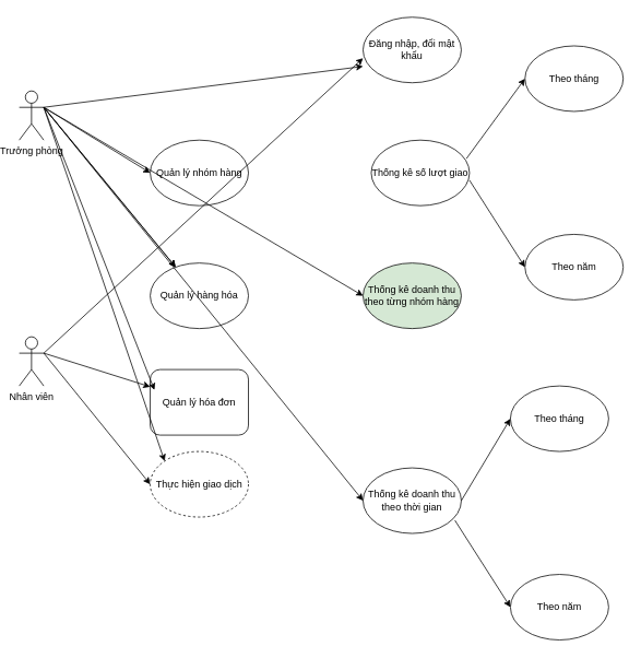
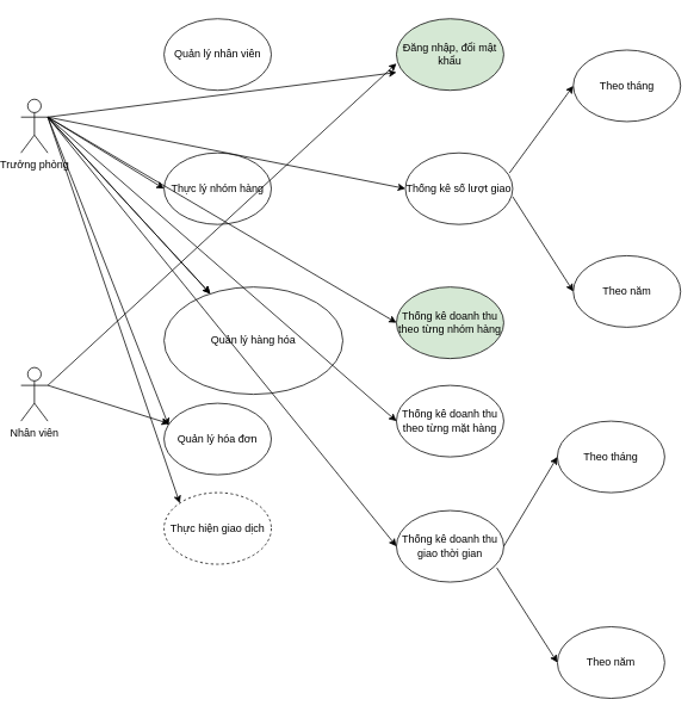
  <mxCell id="0" />
  <mxCell id="1" parent="0" />
  <mxCell id="2" value="Trưởng phòng" style="shape=umlActor;verticalLabelPosition=bottom;verticalAlign=top;html=1;outlineConnect=0;" vertex="1" parent="1"><mxGeometry x="20" y="110" width="30" height="60" as="geometry" /></mxCell>
  <mxCell id="3" value="Nhân viên" style="shape=umlActor;verticalLabelPosition=bottom;verticalAlign=top;html=1;outlineConnect=0;" vertex="1" parent="1"><mxGeometry x="20" y="410" width="30" height="60" as="geometry" /></mxCell>
- <mxCell id="5" value="Quản lý nhóm hàng" style="ellipse;whiteSpace=wrap;html=1;" vertex="1" parent="1"><mxGeometry x="180" y="170" width="120" height="80" as="geometry" /></mxCell>
- <mxCell id="6" value="Quản lý hàng hóa" style="ellipse;whiteSpace=wrap;html=1;" vertex="1" parent="1"><mxGeometry x="180" y="320" width="120" height="80" as="geometry" /></mxCell>
- <mxCell id="7" value="Quản lý hóa đơn" style="whiteSpace=wrap;html=1;rounded=1;" vertex="1" parent="1"><mxGeometry x="180" y="450" width="120" height="80" as="geometry" /></mxCell>
- <mxCell id="8" value="Đăng nhập, đổi mật khẩu" style="ellipse;whiteSpace=wrap;html=1;" vertex="1" parent="1"><mxGeometry x="440" y="20" width="120" height="80" as="geometry" /></mxCell>
+ <mxCell id="4" value="Quản lý nhân viên" style="ellipse;whiteSpace=wrap;html=1;" vertex="1" parent="1"><mxGeometry x="180" y="20" width="120" height="80" as="geometry" /></mxCell>
+ <mxCell id="5" value="Thực lý nhóm hàng" style="ellipse;whiteSpace=wrap;html=1;" vertex="1" parent="1"><mxGeometry x="180" y="170" width="120" height="80" as="geometry" /></mxCell>
+ <mxCell id="6" value="Quản lý hàng hóa" style="ellipse;whiteSpace=wrap;html=1;" vertex="1" parent="1"><mxGeometry x="180" y="320" width="200" height="120" as="geometry" /></mxCell>
+ <mxCell id="7" value="Quản lý hóa đơn" style="ellipse;whiteSpace=wrap;html=1;" vertex="1" parent="1"><mxGeometry x="180" y="450" width="120" height="80" as="geometry" /></mxCell>
+ <mxCell id="8" value="Đăng nhập, đổi mật khẩu" style="ellipse;whiteSpace=wrap;html=1;fillColor=#d5e8d4;" vertex="1" parent="1"><mxGeometry x="440" y="20" width="120" height="80" as="geometry" /></mxCell>
  <mxCell id="9" value="Thống kê doanh thu theo từng nhóm hàng" style="ellipse;whiteSpace=wrap;html=1;fillColor=#d5e8d4;" vertex="1" parent="1"><mxGeometry x="440" y="320" width="120" height="80" as="geometry" /></mxCell>
+ <mxCell id="10" value="Thống kê doanh thu theo từng mặt hàng" style="ellipse;whiteSpace=wrap;html=1;" vertex="1" parent="1"><mxGeometry x="440" y="430" width="120" height="80" as="geometry" /></mxCell>
  <mxCell id="11" value="Thống kê số lượt giao" style="ellipse;whiteSpace=wrap;html=1;" vertex="1" parent="1"><mxGeometry x="450" y="170" width="120" height="80" as="geometry" /></mxCell>
- <mxCell id="12" value="Thống kê doanh thu theo thời gian" style="ellipse;whiteSpace=wrap;html=1;" vertex="1" parent="1"><mxGeometry x="440" y="570" width="120" height="80" as="geometry" /></mxCell>
+ <mxCell id="12" value="Thống kê doanh thu giao thời gian" style="ellipse;whiteSpace=wrap;html=1;" vertex="1" parent="1"><mxGeometry x="440" y="570" width="120" height="80" as="geometry" /></mxCell>
  <mxCell id="13" value="" style="endArrow=classic;html=1;rounded=0;" edge="1" parent="1"><mxGeometry width="50" height="50" relative="1" as="geometry"><mxPoint x="560" y="610" as="sourcePoint" /><mxPoint x="620" y="510" as="targetPoint" /></mxGeometry></mxCell>
  <mxCell id="14" value="Theo tháng" style="ellipse;whiteSpace=wrap;html=1;" vertex="1" parent="1"><mxGeometry x="620" y="470" width="120" height="80" as="geometry" /></mxCell>
  <mxCell id="15" value="Theo năm" style="ellipse;whiteSpace=wrap;html=1;" vertex="1" parent="1"><mxGeometry x="620" y="700" width="120" height="80" as="geometry" /></mxCell>
  <mxCell id="16" value="" style="endArrow=classic;html=1;rounded=0;entryX=0;entryY=0.5;entryDx=0;entryDy=0;exitX=0.935;exitY=0.8;exitDx=0;exitDy=0;exitPerimeter=0;" edge="1" parent="1" source="12" target="15"><mxGeometry width="50" height="50" relative="1" as="geometry"><mxPoint x="540" y="680" as="sourcePoint" /><mxPoint x="590" y="630" as="targetPoint" /></mxGeometry></mxCell>
  <mxCell id="17" value="" style="endArrow=classic;html=1;rounded=0;exitX=0.969;exitY=0.282;exitDx=0;exitDy=0;exitPerimeter=0;" edge="1" parent="1" source="11"><mxGeometry width="50" height="50" relative="1" as="geometry"><mxPoint x="577.8" y="195" as="sourcePoint" /><mxPoint x="637.8" y="95" as="targetPoint" /></mxGeometry></mxCell>
  <mxCell id="18" value="Theo tháng" style="ellipse;whiteSpace=wrap;html=1;" vertex="1" parent="1"><mxGeometry x="637.8" y="55" width="120" height="80" as="geometry" /></mxCell>
  <mxCell id="19" value="Theo năm" style="ellipse;whiteSpace=wrap;html=1;" vertex="1" parent="1"><mxGeometry x="637.8" y="285" width="120" height="80" as="geometry" /></mxCell>
  <mxCell id="20" value="" style="endArrow=classic;html=1;rounded=0;entryX=0;entryY=0.5;entryDx=0;entryDy=0;exitX=0.935;exitY=0.8;exitDx=0;exitDy=0;exitPerimeter=0;" edge="1" parent="1" target="19"><mxGeometry width="50" height="50" relative="1" as="geometry"><mxPoint x="570" y="219" as="sourcePoint" /><mxPoint x="607.8" y="215" as="targetPoint" /></mxGeometry></mxCell>
  <mxCell id="21" value="" style="endArrow=classic;html=1;rounded=0;exitX=1;exitY=0.333;exitDx=0;exitDy=0;exitPerimeter=0;" edge="1" parent="1" source="2" target="6"><mxGeometry width="50" height="50" relative="1" as="geometry"><mxPoint x="50" y="160" as="sourcePoint" /><mxPoint x="100" y="110" as="targetPoint" /></mxGeometry></mxCell>
  <mxCell id="22" value="" style="endArrow=classic;html=1;rounded=0;entryX=0;entryY=0.5;entryDx=0;entryDy=0;" edge="1" parent="1" target="5"><mxGeometry width="50" height="50" relative="1" as="geometry"><mxPoint x="50" y="130" as="sourcePoint" /><mxPoint x="170" y="200" as="targetPoint" /></mxGeometry></mxCell>
  <mxCell id="23" value="" style="endArrow=classic;html=1;rounded=0;exitX=1;exitY=0.333;exitDx=0;exitDy=0;exitPerimeter=0;" edge="1" parent="1" source="3" target="7"><mxGeometry width="50" height="50" relative="1" as="geometry"><mxPoint x="130" y="380" as="sourcePoint" /><mxPoint x="180" y="330" as="targetPoint" /></mxGeometry></mxCell>
  <mxCell id="24" value="Thực hiện giao dịch" style="ellipse;whiteSpace=wrap;html=1;dashed=1;" vertex="1" parent="1"><mxGeometry x="180" y="550" width="120" height="80" as="geometry" /></mxCell>
  <mxCell id="25" value="" style="endArrow=classic;html=1;rounded=0;exitX=1;exitY=0.333;exitDx=0;exitDy=0;exitPerimeter=0;" edge="1" parent="1" source="3"><mxGeometry width="50" height="50" relative="1" as="geometry"><mxPoint x="50" y="480" as="sourcePoint" /><mxPoint x="440" y="70" as="targetPoint" /></mxGeometry></mxCell>
- <mxCell id="26" value="" style="endArrow=classic;html=1;rounded=0;entryX=0;entryY=0.5;entryDx=0;entryDy=0;exitX=1;exitY=0.333;exitDx=0;exitDy=0;exitPerimeter=0;" edge="1" parent="1" source="3" target="24"><mxGeometry width="50" height="50" relative="1" as="geometry"><mxPoint x="130" y="600" as="sourcePoint" /><mxPoint x="180" y="550" as="targetPoint" /></mxGeometry></mxCell>
  <mxCell id="27" value="" style="endArrow=classic;html=1;rounded=0;" edge="1" parent="1" target="6"><mxGeometry width="50" height="50" relative="1" as="geometry"><mxPoint x="50" y="130" as="sourcePoint" /><mxPoint x="180" y="300" as="targetPoint" /></mxGeometry></mxCell>
  <mxCell id="28" value="" style="endArrow=classic;html=1;rounded=0;entryX=0.043;entryY=0.312;entryDx=0;entryDy=0;entryPerimeter=0;" edge="1" parent="1" target="7"><mxGeometry width="50" height="50" relative="1" as="geometry"><mxPoint x="50" y="130" as="sourcePoint" /><mxPoint x="180" y="430" as="targetPoint" /></mxGeometry></mxCell>
  <mxCell id="29" value="" style="endArrow=classic;html=1;rounded=0;entryX=0;entryY=0;entryDx=0;entryDy=0;" edge="1" parent="1" target="24"><mxGeometry width="50" height="50" relative="1" as="geometry"><mxPoint x="50" y="130" as="sourcePoint" /><mxPoint x="120" y="140" as="targetPoint" /></mxGeometry></mxCell>
  <mxCell id="30" value="" style="endArrow=classic;html=1;rounded=0;" edge="1" parent="1"><mxGeometry width="50" height="50" relative="1" as="geometry"><mxPoint x="50" y="130" as="sourcePoint" /><mxPoint x="440" y="80" as="targetPoint" /></mxGeometry></mxCell>
+ <mxCell id="31" value="" style="endArrow=classic;html=1;rounded=0;entryX=0;entryY=0.5;entryDx=0;entryDy=0;exitX=1;exitY=0.333;exitDx=0;exitDy=0;exitPerimeter=0;" edge="1" parent="1" source="2" target="11"><mxGeometry width="50" height="50" relative="1" as="geometry"><mxPoint x="400" y="230" as="sourcePoint" /><mxPoint x="450" y="180" as="targetPoint" /></mxGeometry></mxCell>
  <mxCell id="32" value="" style="endArrow=classic;html=1;rounded=0;entryX=0;entryY=0.5;entryDx=0;entryDy=0;" edge="1" parent="1" target="9"><mxGeometry width="50" height="50" relative="1" as="geometry"><mxPoint x="50" y="130" as="sourcePoint" /><mxPoint x="440" y="330" as="targetPoint" /></mxGeometry></mxCell>
+ <mxCell id="33" value="" style="endArrow=classic;html=1;rounded=0;entryX=0;entryY=0.5;entryDx=0;entryDy=0;exitX=1;exitY=0.333;exitDx=0;exitDy=0;exitPerimeter=0;" edge="1" parent="1" source="2" target="10"><mxGeometry width="50" height="50" relative="1" as="geometry"><mxPoint x="390" y="490" as="sourcePoint" /><mxPoint x="440" y="440" as="targetPoint" /></mxGeometry></mxCell>
  <mxCell id="34" value="" style="endArrow=classic;html=1;rounded=0;entryX=0;entryY=0.5;entryDx=0;entryDy=0;" edge="1" parent="1" target="12"><mxGeometry width="50" height="50" relative="1" as="geometry"><mxPoint x="50" y="130" as="sourcePoint" /><mxPoint x="440" y="580" as="targetPoint" /></mxGeometry></mxCell>
